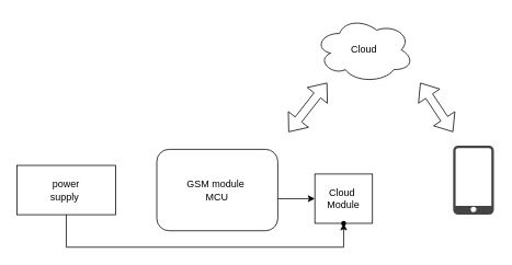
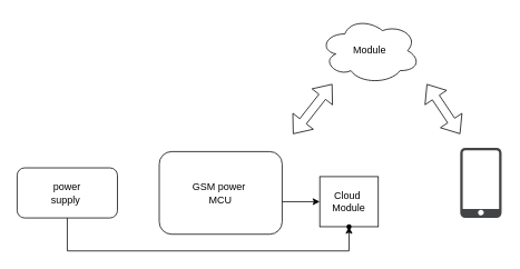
  <mxCell id="0" />
  <mxCell id="1" parent="0" />
- <mxCell id="2" value="GSM module&amp;nbsp;&lt;br&gt;MCU" style="rounded=1;whiteSpace=wrap;html=1;" vertex="1" parent="1"><mxGeometry x="190" y="181" width="147" height="99" as="geometry" /></mxCell>
+ <mxCell id="2" value="GSM power&amp;nbsp;&lt;br&gt;MCU" style="rounded=1;whiteSpace=wrap;html=1;" vertex="1" parent="1"><mxGeometry x="190" y="181" width="147" height="99" as="geometry" /></mxCell>
  <mxCell id="3" value="Cloud&amp;nbsp;&lt;br&gt;Module" style="rounded=0;whiteSpace=wrap;html=1;" vertex="1" parent="1"><mxGeometry x="382" y="211" width="70" height="60" as="geometry" /></mxCell>
  <mxCell id="4" value="" style="endArrow=classic;html=1;rounded=0;" edge="1" parent="1" target="3"><mxGeometry width="50" height="50" relative="1" as="geometry"><mxPoint x="337" y="241" as="sourcePoint" /><mxPoint x="257" y="191" as="targetPoint" /></mxGeometry></mxCell>
  <mxCell id="5" value="" style="edgeStyle=orthogonalEdgeStyle;rounded=0;orthogonalLoop=1;jettySize=auto;html=1;exitX=0.5;exitY=1;exitDx=0;exitDy=0;" edge="1" parent="1" source="6" target="7"><mxGeometry relative="1" as="geometry"><Array as="points"><mxPoint x="80" y="300" /><mxPoint x="417" y="300" /></Array></mxGeometry></mxCell>
- <mxCell id="6" value="power &lt;br&gt;supply&amp;nbsp;" style="whiteSpace=wrap;html=1;rounded=0;" vertex="1" parent="1"><mxGeometry x="20" y="200.5" width="120" height="60" as="geometry" /></mxCell>
+ <mxCell id="6" value="power &lt;br&gt;supply&amp;nbsp;" style="rounded=1;whiteSpace=wrap;html=1;" vertex="1" parent="1"><mxGeometry x="20" y="200.5" width="120" height="60" as="geometry" /></mxCell>
  <mxCell id="7" value="" style="shape=waypoint;sketch=0;size=6;pointerEvents=1;points=[];fillColor=default;resizable=0;rotatable=0;perimeter=centerPerimeter;snapToPoint=1;rounded=1;" vertex="1" parent="1"><mxGeometry x="397" y="251" width="40" height="40" as="geometry" /></mxCell>
- <mxCell id="8" value="Cloud" style="ellipse;shape=cloud;whiteSpace=wrap;html=1;" vertex="1" parent="1"><mxGeometry x="382" y="20" width="120" height="80" as="geometry" /></mxCell>
+ <mxCell id="8" value="Module" style="ellipse;shape=cloud;whiteSpace=wrap;html=1;" vertex="1" parent="1"><mxGeometry x="382" y="20" width="120" height="80" as="geometry" /></mxCell>
  <mxCell id="9" value="" style="shape=flexArrow;endArrow=classic;startArrow=classic;html=1;rounded=0;" edge="1" parent="1"><mxGeometry width="100" height="100" relative="1" as="geometry"><mxPoint x="350" y="160" as="sourcePoint" /><mxPoint x="397" y="100" as="targetPoint" /></mxGeometry></mxCell>
  <mxCell id="10" value="" style="sketch=0;pointerEvents=1;shadow=0;dashed=0;html=1;strokeColor=none;fillColor=#434445;aspect=fixed;labelPosition=center;verticalLabelPosition=bottom;verticalAlign=top;align=center;outlineConnect=0;shape=mxgraph.vvd.phone;" vertex="1" parent="1"><mxGeometry x="550" y="176.6" width="49.5" height="83.9" as="geometry" /></mxCell>
  <mxCell id="11" value="" style="shape=flexArrow;endArrow=classic;startArrow=classic;html=1;rounded=0;" edge="1" parent="1"><mxGeometry width="100" height="100" relative="1" as="geometry"><mxPoint x="510" y="100" as="sourcePoint" /><mxPoint x="550" y="160" as="targetPoint" /><Array as="points" /></mxGeometry></mxCell>
